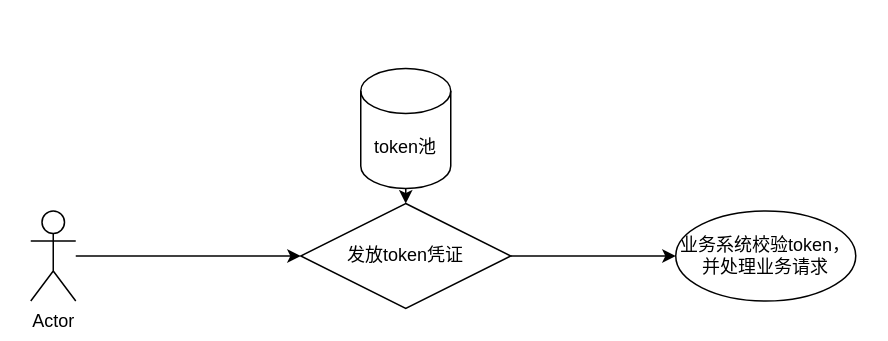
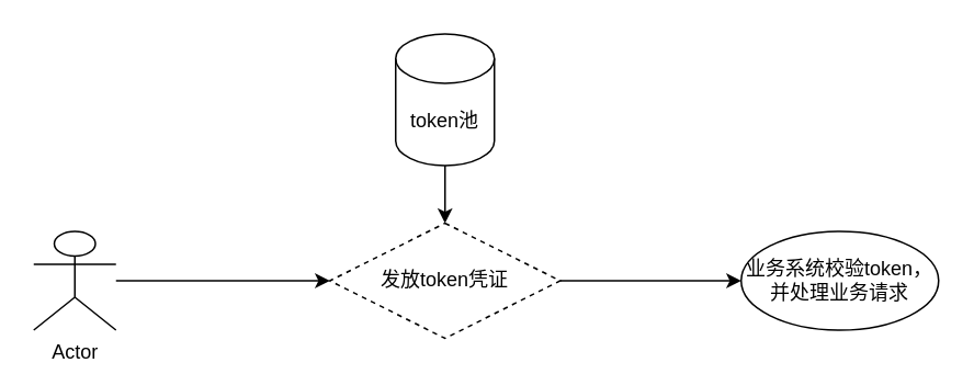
  <mxCell id="0" />
  <mxCell id="1" parent="0" />
  <mxCell id="2" style="edgeStyle=orthogonalEdgeStyle;rounded=0;orthogonalLoop=1;jettySize=auto;html=1;" edge="1" parent="1" source="3" target="7"><mxGeometry relative="1" as="geometry"><mxPoint x="240" y="170" as="targetPoint" /></mxGeometry></mxCell>
- <mxCell id="3" value="Actor" style="shape=umlActor;verticalLabelPosition=bottom;verticalAlign=top;html=1;outlineConnect=0;" vertex="1" parent="1"><mxGeometry x="20" y="140" width="30" height="60" as="geometry" /></mxCell>
+ <mxCell id="3" value="Actor" style="shape=umlActor;verticalLabelPosition=bottom;verticalAlign=top;html=1;outlineConnect=0;" vertex="1" parent="1"><mxGeometry x="20" y="140" width="50" height="60" as="geometry" /></mxCell>
  <mxCell id="4" style="edgeStyle=orthogonalEdgeStyle;rounded=0;orthogonalLoop=1;jettySize=auto;html=1;exitX=0.5;exitY=1;exitDx=0;exitDy=0;exitPerimeter=0;entryX=0.5;entryY=0;entryDx=0;entryDy=0;" edge="1" parent="1" source="5" target="7"><mxGeometry relative="1" as="geometry" /></mxCell>
- <mxCell id="5" value="token池" style="shape=cylinder3;whiteSpace=wrap;html=1;boundedLbl=1;backgroundOutline=1;size=15;" vertex="1" parent="1"><mxGeometry x="240" y="45" width="60" height="80" as="geometry" /></mxCell>
+ <mxCell id="5" value="token池" style="shape=cylinder3;whiteSpace=wrap;html=1;boundedLbl=1;backgroundOutline=1;size=15;" vertex="1" parent="1"><mxGeometry x="240" y="20" width="60" height="80" as="geometry" /></mxCell>
  <mxCell id="6" style="edgeStyle=orthogonalEdgeStyle;rounded=0;orthogonalLoop=1;jettySize=auto;html=1;exitX=1;exitY=0.5;exitDx=0;exitDy=0;" edge="1" parent="1" source="7" target="8"><mxGeometry relative="1" as="geometry"><mxPoint x="440" y="169.931" as="targetPoint" /></mxGeometry></mxCell>
- <mxCell id="7" value="发放token凭证" style="rhombus;whiteSpace=wrap;html=1;" vertex="1" parent="1"><mxGeometry x="200" y="135" width="140" height="70" as="geometry" /></mxCell>
+ <mxCell id="7" value="发放token凭证" style="rhombus;whiteSpace=wrap;html=1;dashed=1;" vertex="1" parent="1"><mxGeometry x="200" y="135" width="140" height="70" as="geometry" /></mxCell>
  <mxCell id="8" value="业务系统校验token，并处理业务请求" style="ellipse;whiteSpace=wrap;html=1;" vertex="1" parent="1"><mxGeometry x="450" y="140.001" width="120" height="60" as="geometry" /></mxCell>
